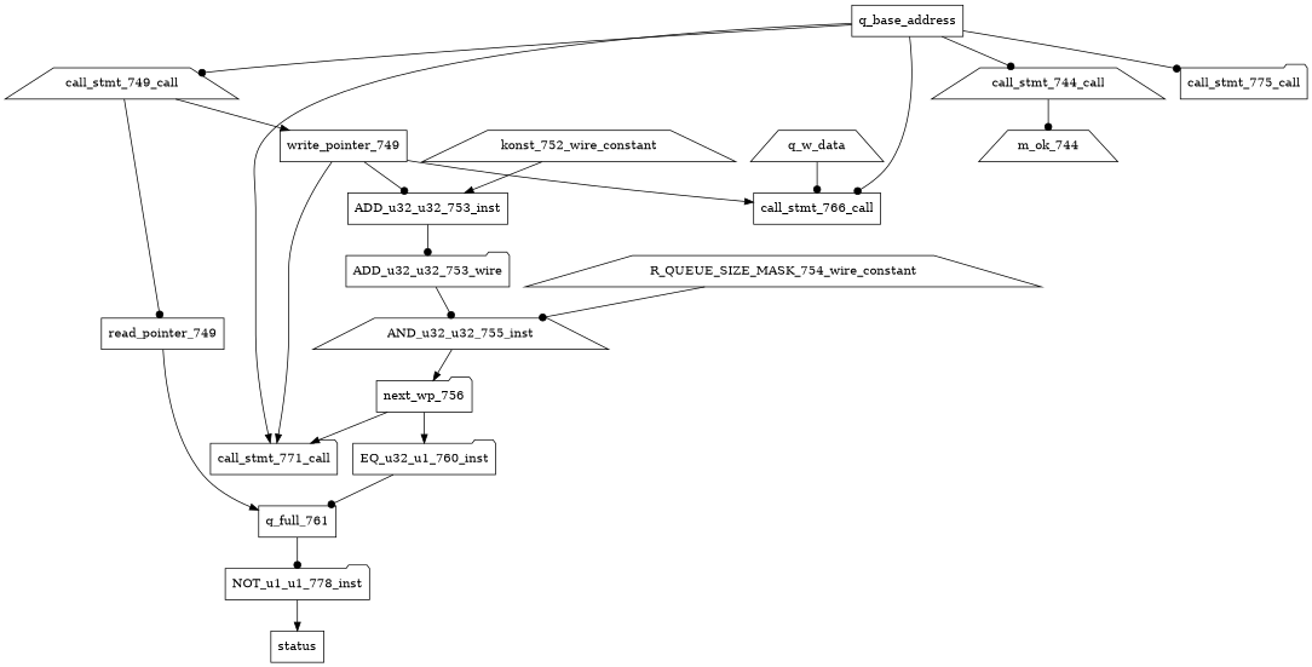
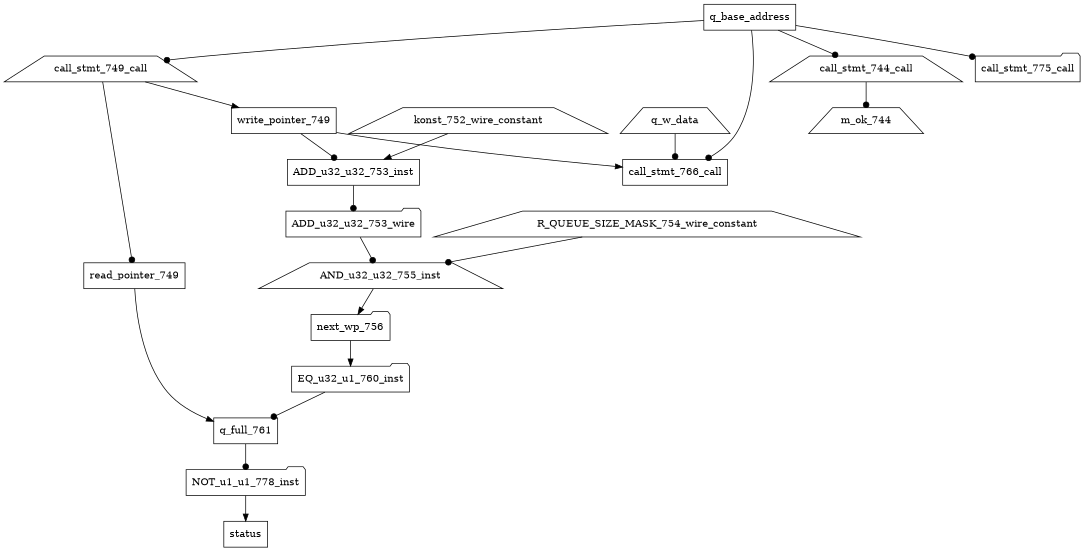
  digraph {
    node [shape=trapezium]
    edge [arrowhead=dot]
    ADD_u32_u32_753_wire [shape=folder]
    AND_u32_u32_755_inst
    next_wp_756 [shape=folder]
    R_QUEUE_SIZE_MASK_754_wire_constant
    ADD_u32_u32_753_inst [shape=box]
    konst_752_wire_constant
    EQ_u32_u1_760_inst [shape=folder]
-   call_stmt_771_call [shape=folder]
    q_full_761 [shape=box]
    NOT_u1_u1_778_inst [shape=folder]
    status [shape=box]
    read_pointer_749 [shape=box]
    write_pointer_749 [shape=box]
    call_stmt_766_call [shape=box]
    call_stmt_744_call
    m_ok_744
    q_base_address [shape=box]
    call_stmt_749_call
    call_stmt_775_call [shape=folder]
    q_w_data
    ADD_u32_u32_753_wire -> AND_u32_u32_755_inst
    AND_u32_u32_755_inst -> next_wp_756 [arrowhead=normal]
    next_wp_756 -> EQ_u32_u1_760_inst [arrowhead=normal]
-   next_wp_756 -> call_stmt_771_call [arrowhead=normal]
    R_QUEUE_SIZE_MASK_754_wire_constant -> AND_u32_u32_755_inst
    ADD_u32_u32_753_inst -> ADD_u32_u32_753_wire
    konst_752_wire_constant -> ADD_u32_u32_753_inst [arrowhead=normal]
    EQ_u32_u1_760_inst -> q_full_761
    q_full_761 -> NOT_u1_u1_778_inst
    NOT_u1_u1_778_inst -> status [arrowhead=normal]
    read_pointer_749 -> q_full_761 [arrowhead=normal]
    write_pointer_749 -> ADD_u32_u32_753_inst
-   write_pointer_749 -> call_stmt_771_call [arrowhead=normal]
    write_pointer_749 -> call_stmt_766_call [arrowhead=normal]
    call_stmt_744_call -> m_ok_744
-   q_base_address -> call_stmt_771_call [arrowhead=normal]
    q_base_address -> call_stmt_766_call
    q_base_address -> call_stmt_744_call
    q_base_address -> call_stmt_749_call
    q_base_address -> call_stmt_775_call
    call_stmt_749_call -> read_pointer_749
    call_stmt_749_call -> write_pointer_749 [arrowhead=normal]
    q_w_data -> call_stmt_766_call
  }
